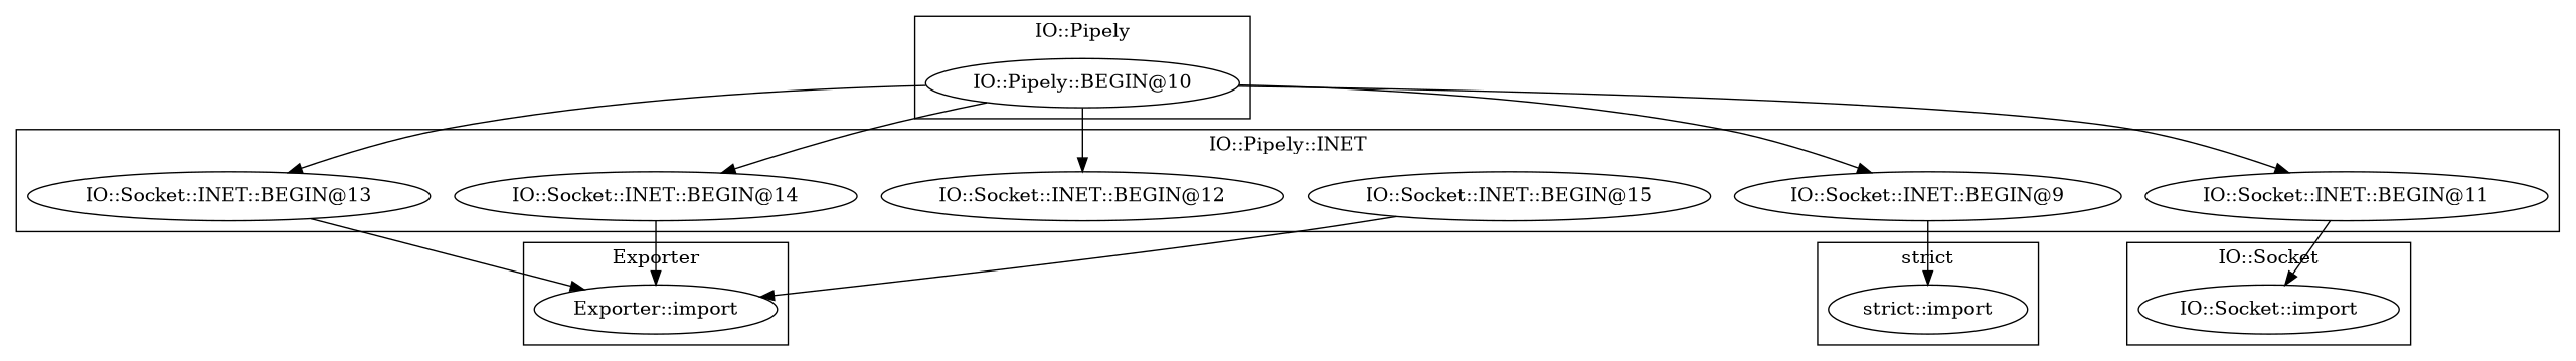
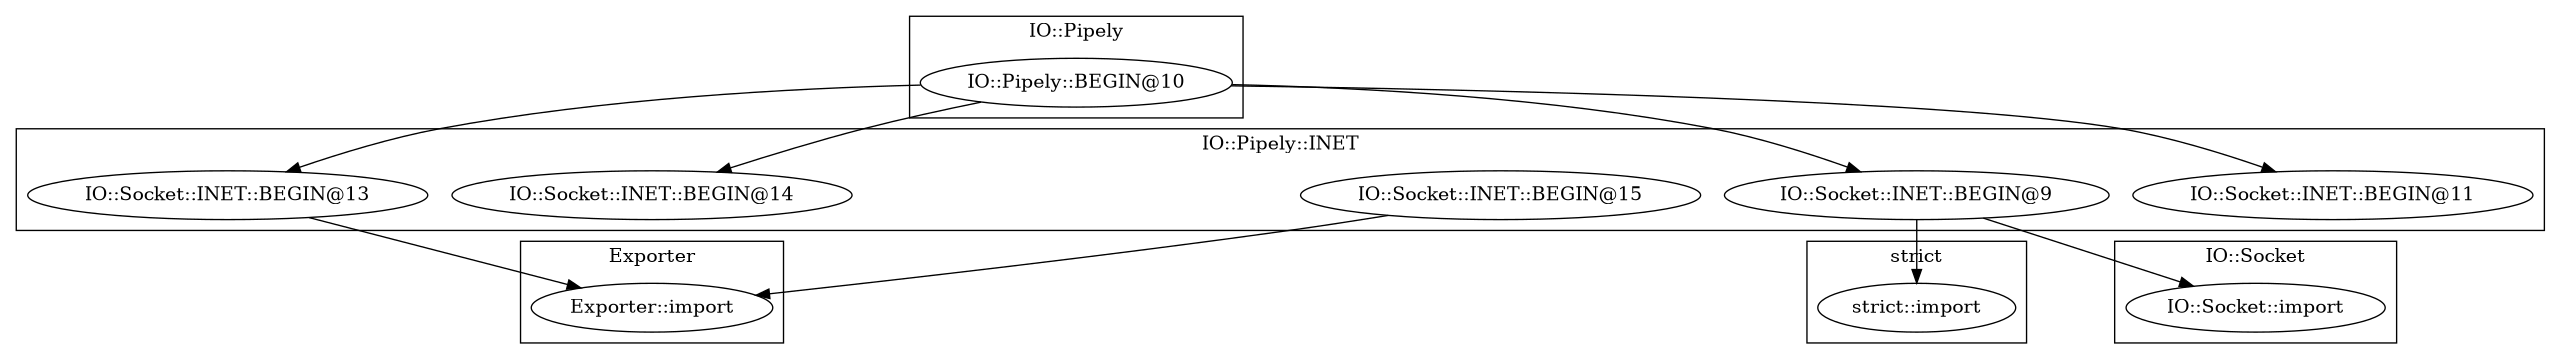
  digraph {
    "IO::Socket::INET::BEGIN@13"
-   "IO::Socket::INET::BEGIN@12"
    "IO::Socket::INET::BEGIN@15"
    "IO::Socket::INET::BEGIN@14"
    "IO::Socket::INET::BEGIN@9"
    "IO::Socket::INET::BEGIN@11"
    "strict::import"
    "IO::Pipely::BEGIN@10"
    "Exporter::import"
    "IO::Socket::import"
    subgraph cluster_1 {
      label="IO::Pipely::INET"
      "IO::Socket::INET::BEGIN@13"
-     "IO::Socket::INET::BEGIN@12"
      "IO::Socket::INET::BEGIN@15"
      "IO::Socket::INET::BEGIN@14"
      "IO::Socket::INET::BEGIN@9"
      "IO::Socket::INET::BEGIN@11"
    }
    subgraph cluster_2 {
      label="strict"
      "strict::import"
    }
    subgraph cluster_3 {
      label="IO::Pipely"
      "IO::Pipely::BEGIN@10"
    }
    subgraph cluster_4 {
      label=Exporter
      "Exporter::import"
    }
    subgraph cluster_5 {
      label="IO::Socket"
      "IO::Socket::import"
    }
    "IO::Socket::INET::BEGIN@13" -> "Exporter::import"
    "IO::Socket::INET::BEGIN@15" -> "Exporter::import"
-   "IO::Socket::INET::BEGIN@14" -> "Exporter::import"
    "IO::Socket::INET::BEGIN@9" -> "strict::import"
-   "IO::Socket::INET::BEGIN@11" -> "IO::Socket::import"
+   "IO::Socket::INET::BEGIN@9" -> "IO::Socket::import"
    "IO::Pipely::BEGIN@10" -> "IO::Socket::INET::BEGIN@13"
-   "IO::Pipely::BEGIN@10" -> "IO::Socket::INET::BEGIN@12"
    "IO::Pipely::BEGIN@10" -> "IO::Socket::INET::BEGIN@14"
    "IO::Pipely::BEGIN@10" -> "IO::Socket::INET::BEGIN@9"
    "IO::Pipely::BEGIN@10" -> "IO::Socket::INET::BEGIN@11"
  }
